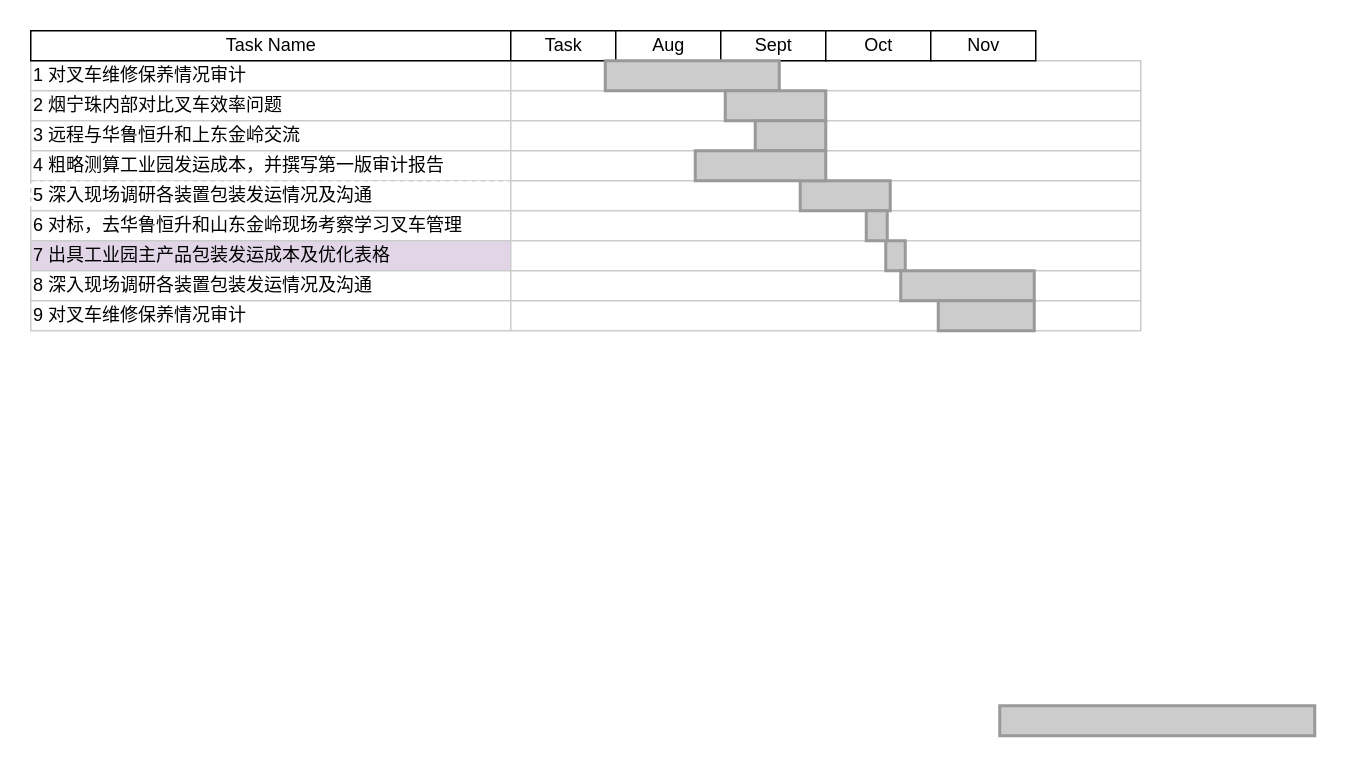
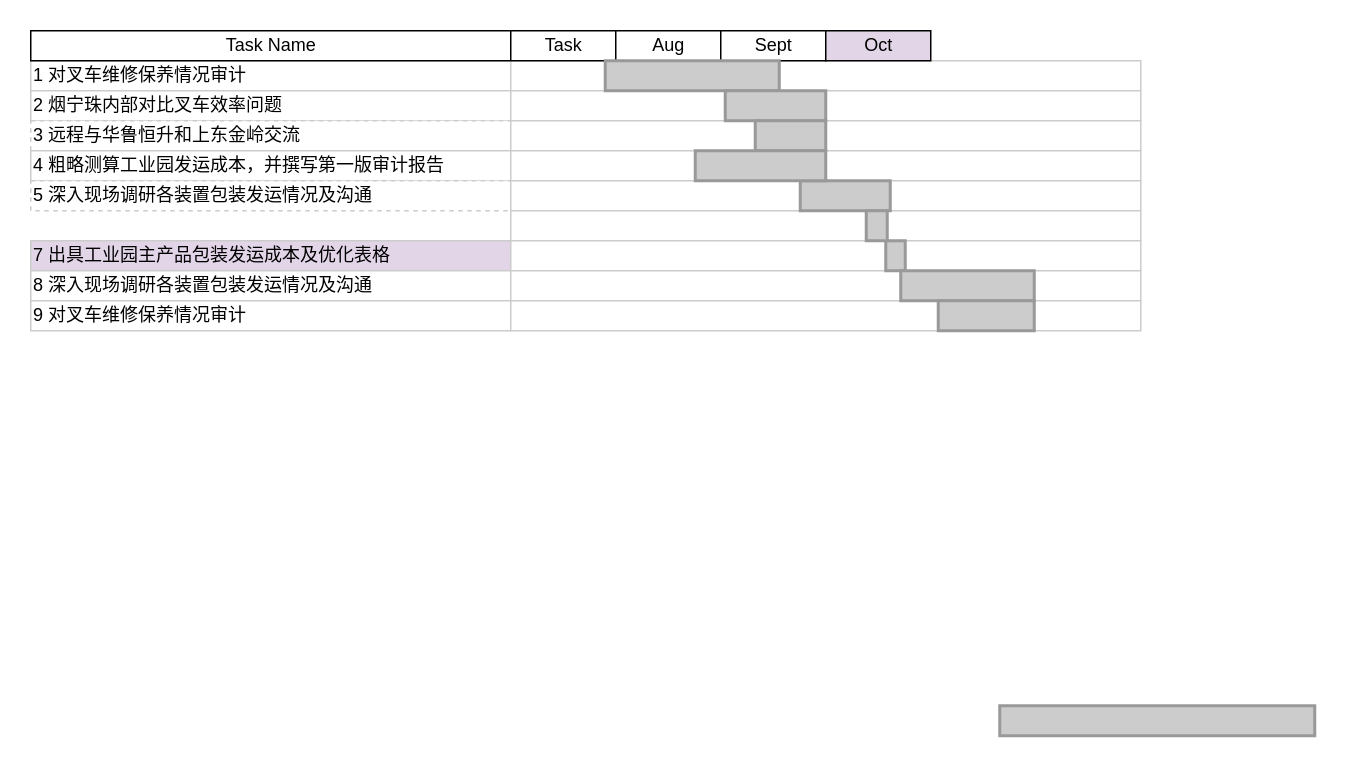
  <mxCell id="0" style=";html=1;" />
  <mxCell id="1" style=";html=1;" parent="0" />
  <mxCell id="2" value="1 对叉车维修保养情况审计" style="align=left;strokeColor=#CCCCCC;html=1;" parent="1" vertex="1"><mxGeometry x="20" y="40" width="320.0" height="20.0" as="geometry" /></mxCell>
  <mxCell id="3" value="2 烟宁珠内部对比叉车效率问题" style="align=left;strokeColor=#CCCCCC;html=1;" parent="1" vertex="1"><mxGeometry x="20" y="60" width="320" height="20" as="geometry" /></mxCell>
- <mxCell id="4" value="3 远程与华鲁恒升和上东金岭交流" style="align=left;strokeColor=#CCCCCC;html=1;" parent="1" vertex="1"><mxGeometry x="20" y="80" width="320.0" height="20" as="geometry" /></mxCell>
+ <mxCell id="4" value="3 远程与华鲁恒升和上东金岭交流" style="align=left;strokeColor=#CCCCCC;html=1;dashed=1;" parent="1" vertex="1"><mxGeometry x="20" y="80" width="320.0" height="20" as="geometry" /></mxCell>
  <mxCell id="5" value="4 粗略测算工业园发运成本，并撰写第一版审计报告" style="align=left;strokeColor=#CCCCCC;html=1;" parent="1" vertex="1"><mxGeometry x="20" y="100" width="320.0" height="20" as="geometry" /></mxCell>
  <mxCell id="6" value="5 深入现场调研各装置包装发运情况及沟通" style="align=left;strokeColor=#CCCCCC;html=1;dashed=1;" parent="1" vertex="1"><mxGeometry x="20" y="120" width="320.0" height="20" as="geometry" /></mxCell>
- <mxCell id="7" value="6 对标，去华鲁恒升和山东金岭现场考察学习叉车管理" style="align=left;strokeColor=#CCCCCC;html=1;" parent="1" vertex="1"><mxGeometry x="20" y="140" width="320.0" height="20" as="geometry" /></mxCell>
  <mxCell id="8" value="Task Name" style="strokeWidth=1;fontStyle=0;html=1;" parent="1" vertex="1"><mxGeometry x="20" y="20" width="320" height="20" as="geometry" /></mxCell>
  <mxCell id="9" value="7 出具工业园主产品包装发运成本及优化表格" style="align=left;strokeColor=#CCCCCC;html=1;fillColor=#e1d5e7;" parent="1" vertex="1"><mxGeometry x="20" y="160" width="320.0" height="20" as="geometry" /></mxCell>
  <mxCell id="10" value="8 深入现场调研各装置包装发运情况及沟通" style="align=left;strokeColor=#CCCCCC;html=1;" parent="1" vertex="1"><mxGeometry x="20" y="180" width="320.0" height="20" as="geometry" /></mxCell>
  <mxCell id="11" value="" style="align=left;strokeColor=#CCCCCC;html=1;" parent="1" vertex="1"><mxGeometry x="340" y="40" width="420" height="20" as="geometry" /></mxCell>
  <mxCell id="12" value="Task" style="strokeWidth=1;fontStyle=0;html=1;" parent="1" vertex="1"><mxGeometry x="340" y="20" width="70" height="20" as="geometry" /></mxCell>
  <mxCell id="13" value="Aug" style="strokeWidth=1;fontStyle=0;html=1;" parent="1" vertex="1"><mxGeometry x="410" y="20" width="70" height="20" as="geometry" /></mxCell>
  <mxCell id="14" value="Sept" style="strokeWidth=1;fontStyle=0;html=1;" parent="1" vertex="1"><mxGeometry x="480" y="20" width="70" height="20" as="geometry" /></mxCell>
- <mxCell id="15" value="Oct" style="strokeWidth=1;fontStyle=0;html=1;" parent="1" vertex="1"><mxGeometry x="550" y="20" width="70" height="20" as="geometry" /></mxCell>
- <mxCell id="16" value="Nov" style="strokeWidth=1;fontStyle=0;html=1;" parent="1" vertex="1"><mxGeometry x="620" y="20" width="70" height="20" as="geometry" /></mxCell>
+ <mxCell id="15" value="Oct" style="strokeWidth=1;fontStyle=0;html=1;fillColor=#e1d5e7;" parent="1" vertex="1"><mxGeometry x="550" y="20" width="70" height="20" as="geometry" /></mxCell>
  <mxCell id="17" value="" style="align=left;strokeColor=#CCCCCC;html=1;" parent="1" vertex="1"><mxGeometry x="340" y="60" width="420" height="20" as="geometry" /></mxCell>
  <mxCell id="18" value="" style="align=left;strokeColor=#CCCCCC;html=1;" parent="1" vertex="1"><mxGeometry x="340" y="80" width="420" height="20" as="geometry" /></mxCell>
  <mxCell id="19" value="" style="align=left;strokeColor=#CCCCCC;html=1;" parent="1" vertex="1"><mxGeometry x="340" y="100" width="420" height="20" as="geometry" /></mxCell>
  <mxCell id="20" value="" style="align=left;strokeColor=#CCCCCC;html=1;" parent="1" vertex="1"><mxGeometry x="340" y="120" width="420" height="20" as="geometry" /></mxCell>
  <mxCell id="21" value="" style="align=left;strokeColor=#CCCCCC;html=1;" parent="1" vertex="1"><mxGeometry x="340" y="140" width="420" height="20" as="geometry" /></mxCell>
  <mxCell id="22" value="" style="align=left;strokeColor=#CCCCCC;html=1;" parent="1" vertex="1"><mxGeometry x="340" y="160" width="420" height="20" as="geometry" /></mxCell>
  <mxCell id="23" value="" style="align=left;strokeColor=#CCCCCC;html=1;" parent="1" vertex="1"><mxGeometry x="340" y="180" width="420" height="20" as="geometry" /></mxCell>
  <mxCell id="24" value="" style="whiteSpace=wrap;html=1;strokeWidth=2;fillColor=#CCCCCC;gradientColor=none;fontSize=14;align=center;strokeColor=#999999;" parent="1" vertex="1"><mxGeometry x="666" y="470" width="210" height="20" as="geometry" /></mxCell>
  <mxCell id="25" value="" style="whiteSpace=wrap;html=1;strokeWidth=2;fillColor=#CCCCCC;gradientColor=none;fontSize=14;align=center;strokeColor=#999999;" parent="1" vertex="1"><mxGeometry x="590" y="160" width="13" height="20" as="geometry" /></mxCell>
  <mxCell id="26" value="" style="whiteSpace=wrap;html=1;strokeWidth=2;fillColor=#CCCCCC;gradientColor=none;fontSize=14;align=center;strokeColor=#999999;" parent="1" vertex="1"><mxGeometry x="533" y="120" width="60" height="20" as="geometry" /></mxCell>
  <mxCell id="27" value="" style="whiteSpace=wrap;html=1;strokeWidth=2;fillColor=#CCCCCC;gradientColor=none;fontSize=14;align=center;strokeColor=#999999;" parent="1" vertex="1"><mxGeometry x="403" y="40" width="116" height="20" as="geometry" /></mxCell>
  <mxCell id="28" value="" style="whiteSpace=wrap;html=1;strokeWidth=2;fillColor=#CCCCCC;gradientColor=none;fontSize=14;align=center;strokeColor=#999999;" parent="1" vertex="1"><mxGeometry x="483" y="60" width="67" height="20" as="geometry" /></mxCell>
  <mxCell id="29" value="" style="whiteSpace=wrap;html=1;strokeWidth=2;fillColor=#CCCCCC;gradientColor=none;fontSize=14;align=center;strokeColor=#999999;" parent="1" vertex="1"><mxGeometry x="503" y="80" width="47" height="20" as="geometry" /></mxCell>
  <mxCell id="30" value="" style="whiteSpace=wrap;html=1;strokeWidth=2;fillColor=#CCCCCC;gradientColor=none;fontSize=14;align=center;strokeColor=#999999;" parent="1" vertex="1"><mxGeometry x="463" y="100" width="87" height="20" as="geometry" /></mxCell>
  <mxCell id="31" value="9 对叉车维修保养情况审计" style="align=left;strokeColor=#CCCCCC;html=1;" parent="1" vertex="1"><mxGeometry x="20" y="200" width="320.0" height="20" as="geometry" /></mxCell>
  <mxCell id="32" value="" style="align=left;strokeColor=#CCCCCC;html=1;" parent="1" vertex="1"><mxGeometry x="340" y="200" width="420" height="20" as="geometry" /></mxCell>
  <mxCell id="33" value="" style="whiteSpace=wrap;html=1;strokeWidth=2;fillColor=#CCCCCC;gradientColor=none;fontSize=14;align=center;strokeColor=#999999;" vertex="1" parent="1"><mxGeometry x="577" y="140" width="14" height="20" as="geometry" /></mxCell>
  <mxCell id="34" value="" style="whiteSpace=wrap;html=1;strokeWidth=2;fillColor=#CCCCCC;gradientColor=none;fontSize=14;align=center;strokeColor=#999999;" vertex="1" parent="1"><mxGeometry x="600" y="180" width="89" height="20" as="geometry" /></mxCell>
  <mxCell id="35" value="" style="whiteSpace=wrap;html=1;strokeWidth=2;fillColor=#CCCCCC;gradientColor=none;fontSize=14;align=center;strokeColor=#999999;" vertex="1" parent="1"><mxGeometry x="625" y="200" width="64" height="20" as="geometry" /></mxCell>
